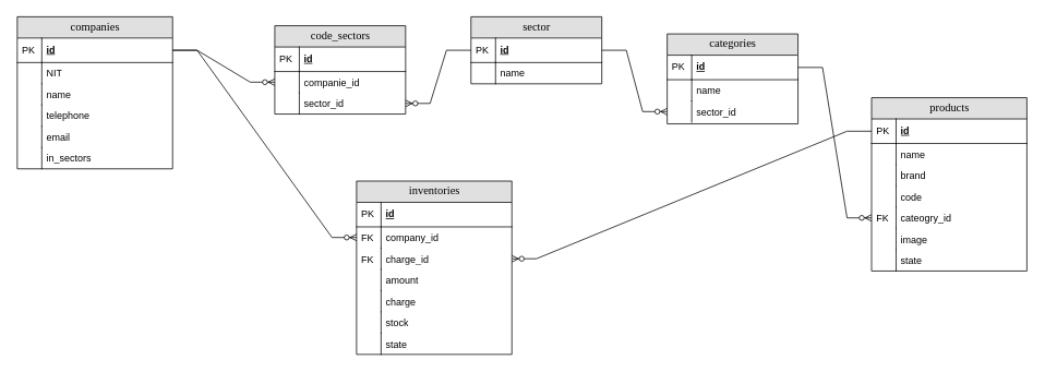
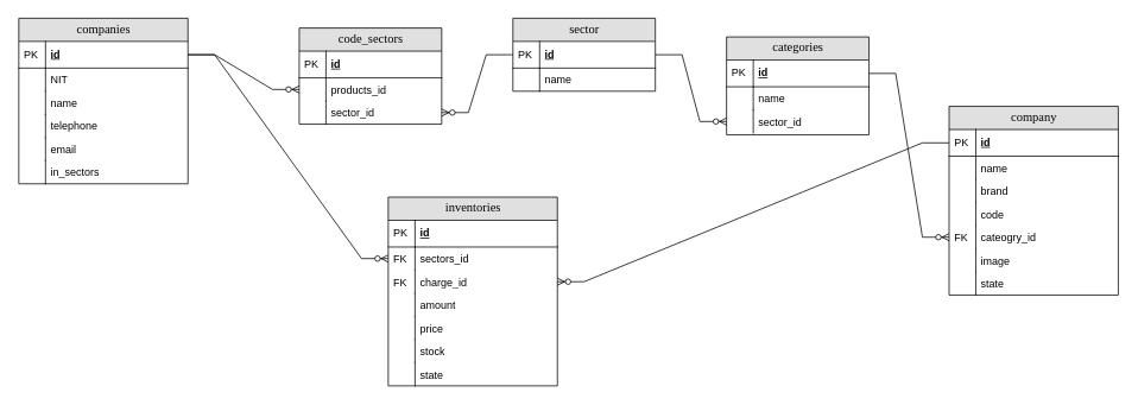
  <mxCell id="0" />
  <mxCell id="1" parent="0" />
  <mxCell id="2" value="companies" style="swimlane;html=1;fontStyle=0;childLayout=stackLayout;horizontal=1;startSize=26;fillColor=#e0e0e0;horizontalStack=0;resizeParent=1;resizeLast=0;collapsible=1;marginBottom=0;swimlaneFillColor=#ffffff;align=center;rounded=0;shadow=0;comic=0;labelBackgroundColor=none;strokeWidth=1;fontFamily=Verdana;fontSize=14" parent="1" vertex="1"><mxGeometry x="20" y="20" width="190" height="186" as="geometry" /></mxCell>
  <mxCell id="3" value="id" style="shape=partialRectangle;top=0;left=0;right=0;bottom=1;html=1;align=left;verticalAlign=middle;fillColor=none;spacingLeft=34;spacingRight=4;whiteSpace=wrap;overflow=hidden;rotatable=0;points=[[0,0.5],[1,0.5]];portConstraint=eastwest;dropTarget=0;fontStyle=5;" parent="2" vertex="1"><mxGeometry y="26" width="190" height="30" as="geometry" /></mxCell>
  <mxCell id="4" value="PK" style="shape=partialRectangle;top=0;left=0;bottom=0;html=1;fillColor=none;align=left;verticalAlign=middle;spacingLeft=4;spacingRight=4;whiteSpace=wrap;overflow=hidden;rotatable=0;points=[];portConstraint=eastwest;part=1;" parent="3" vertex="1" connectable="0"><mxGeometry width="30" height="30" as="geometry" /></mxCell>
  <mxCell id="5" value="NIT" style="shape=partialRectangle;top=0;left=0;right=0;bottom=0;html=1;align=left;verticalAlign=top;fillColor=none;spacingLeft=34;spacingRight=4;whiteSpace=wrap;overflow=hidden;rotatable=0;points=[[0,0.5],[1,0.5]];portConstraint=eastwest;dropTarget=0;" parent="2" vertex="1"><mxGeometry y="56" width="190" height="26" as="geometry" /></mxCell>
  <mxCell id="6" value="" style="shape=partialRectangle;top=0;left=0;bottom=0;html=1;fillColor=none;align=left;verticalAlign=top;spacingLeft=4;spacingRight=4;whiteSpace=wrap;overflow=hidden;rotatable=0;points=[];portConstraint=eastwest;part=1;" parent="5" vertex="1" connectable="0"><mxGeometry width="30" height="26" as="geometry" /></mxCell>
  <mxCell id="7" value="name" style="shape=partialRectangle;top=0;left=0;right=0;bottom=0;html=1;align=left;verticalAlign=top;fillColor=none;spacingLeft=34;spacingRight=4;whiteSpace=wrap;overflow=hidden;rotatable=0;points=[[0,0.5],[1,0.5]];portConstraint=eastwest;dropTarget=0;" parent="2" vertex="1"><mxGeometry y="82" width="190" height="26" as="geometry" /></mxCell>
  <mxCell id="8" value="" style="shape=partialRectangle;top=0;left=0;bottom=0;html=1;fillColor=none;align=left;verticalAlign=top;spacingLeft=4;spacingRight=4;whiteSpace=wrap;overflow=hidden;rotatable=0;points=[];portConstraint=eastwest;part=1;" parent="7" vertex="1" connectable="0"><mxGeometry width="30" height="26" as="geometry" /></mxCell>
  <mxCell id="9" value="telephone" style="shape=partialRectangle;top=0;left=0;right=0;bottom=0;html=1;align=left;verticalAlign=top;fillColor=none;spacingLeft=34;spacingRight=4;whiteSpace=wrap;overflow=hidden;rotatable=0;points=[[0,0.5],[1,0.5]];portConstraint=eastwest;dropTarget=0;" parent="2" vertex="1"><mxGeometry y="108" width="190" height="26" as="geometry" /></mxCell>
  <mxCell id="10" value="" style="shape=partialRectangle;top=0;left=0;bottom=0;html=1;fillColor=none;align=left;verticalAlign=top;spacingLeft=4;spacingRight=4;whiteSpace=wrap;overflow=hidden;rotatable=0;points=[];portConstraint=eastwest;part=1;" parent="9" vertex="1" connectable="0"><mxGeometry width="30" height="26" as="geometry" /></mxCell>
  <mxCell id="11" value="email" style="shape=partialRectangle;top=0;left=0;right=0;bottom=0;html=1;align=left;verticalAlign=top;fillColor=none;spacingLeft=34;spacingRight=4;whiteSpace=wrap;overflow=hidden;rotatable=0;points=[[0,0.5],[1,0.5]];portConstraint=eastwest;dropTarget=0;" parent="2" vertex="1"><mxGeometry y="134" width="190" height="26" as="geometry" /></mxCell>
  <mxCell id="12" value="" style="shape=partialRectangle;top=0;left=0;bottom=0;html=1;fillColor=none;align=left;verticalAlign=top;spacingLeft=4;spacingRight=4;whiteSpace=wrap;overflow=hidden;rotatable=0;points=[];portConstraint=eastwest;part=1;" parent="11" vertex="1" connectable="0"><mxGeometry width="30" height="26" as="geometry" /></mxCell>
  <mxCell id="13" value="in_sectors" style="shape=partialRectangle;top=0;left=0;right=0;bottom=0;html=1;align=left;verticalAlign=top;fillColor=none;spacingLeft=34;spacingRight=4;whiteSpace=wrap;overflow=hidden;rotatable=0;points=[[0,0.5],[1,0.5]];portConstraint=eastwest;dropTarget=0;" parent="2" vertex="1"><mxGeometry y="160" width="190" height="26" as="geometry" /></mxCell>
  <mxCell id="14" value="" style="shape=partialRectangle;top=0;left=0;bottom=0;html=1;fillColor=none;align=left;verticalAlign=top;spacingLeft=4;spacingRight=4;whiteSpace=wrap;overflow=hidden;rotatable=0;points=[];portConstraint=eastwest;part=1;" parent="13" vertex="1" connectable="0"><mxGeometry width="30" height="26" as="geometry" /></mxCell>
- <mxCell id="15" value="products" style="swimlane;html=1;fontStyle=0;childLayout=stackLayout;horizontal=1;startSize=26;fillColor=#e0e0e0;horizontalStack=0;resizeParent=1;resizeLast=0;collapsible=1;marginBottom=0;swimlaneFillColor=#ffffff;align=center;rounded=0;shadow=0;comic=0;labelBackgroundColor=none;strokeWidth=1;fontFamily=Verdana;fontSize=14" parent="1" vertex="1"><mxGeometry x="1065" y="119" width="190" height="212" as="geometry" /></mxCell>
+ <mxCell id="15" value="company" style="swimlane;html=1;fontStyle=0;childLayout=stackLayout;horizontal=1;startSize=26;fillColor=#e0e0e0;horizontalStack=0;resizeParent=1;resizeLast=0;collapsible=1;marginBottom=0;swimlaneFillColor=#ffffff;align=center;rounded=0;shadow=0;comic=0;labelBackgroundColor=none;strokeWidth=1;fontFamily=Verdana;fontSize=14" parent="1" vertex="1"><mxGeometry x="1065" y="119" width="190" height="212" as="geometry" /></mxCell>
  <mxCell id="16" value="id" style="shape=partialRectangle;top=0;left=0;right=0;bottom=1;html=1;align=left;verticalAlign=middle;fillColor=none;spacingLeft=34;spacingRight=4;whiteSpace=wrap;overflow=hidden;rotatable=0;points=[[0,0.5],[1,0.5]];portConstraint=eastwest;dropTarget=0;fontStyle=5;" parent="15" vertex="1"><mxGeometry y="26" width="190" height="30" as="geometry" /></mxCell>
  <mxCell id="17" value="PK" style="shape=partialRectangle;top=0;left=0;bottom=0;html=1;fillColor=none;align=left;verticalAlign=middle;spacingLeft=4;spacingRight=4;whiteSpace=wrap;overflow=hidden;rotatable=0;points=[];portConstraint=eastwest;part=1;" parent="16" vertex="1" connectable="0"><mxGeometry width="30" height="30" as="geometry" /></mxCell>
  <mxCell id="18" value="name" style="shape=partialRectangle;top=0;left=0;right=0;bottom=0;html=1;align=left;verticalAlign=top;fillColor=none;spacingLeft=34;spacingRight=4;whiteSpace=wrap;overflow=hidden;rotatable=0;points=[[0,0.5],[1,0.5]];portConstraint=eastwest;dropTarget=0;" parent="15" vertex="1"><mxGeometry y="56" width="190" height="26" as="geometry" /></mxCell>
  <mxCell id="19" value="" style="shape=partialRectangle;top=0;left=0;bottom=0;html=1;fillColor=none;align=left;verticalAlign=top;spacingLeft=4;spacingRight=4;whiteSpace=wrap;overflow=hidden;rotatable=0;points=[];portConstraint=eastwest;part=1;" parent="18" vertex="1" connectable="0"><mxGeometry width="30" height="26" as="geometry" /></mxCell>
  <mxCell id="20" value="brand" style="shape=partialRectangle;top=0;left=0;right=0;bottom=0;html=1;align=left;verticalAlign=top;fillColor=none;spacingLeft=34;spacingRight=4;whiteSpace=wrap;overflow=hidden;rotatable=0;points=[[0,0.5],[1,0.5]];portConstraint=eastwest;dropTarget=0;" parent="15" vertex="1"><mxGeometry y="82" width="190" height="26" as="geometry" /></mxCell>
  <mxCell id="21" value="" style="shape=partialRectangle;top=0;left=0;bottom=0;html=1;fillColor=none;align=left;verticalAlign=top;spacingLeft=4;spacingRight=4;whiteSpace=wrap;overflow=hidden;rotatable=0;points=[];portConstraint=eastwest;part=1;" parent="20" vertex="1" connectable="0"><mxGeometry width="30" height="26" as="geometry" /></mxCell>
  <mxCell id="22" value="code" style="shape=partialRectangle;top=0;left=0;right=0;bottom=0;html=1;align=left;verticalAlign=top;fillColor=none;spacingLeft=34;spacingRight=4;whiteSpace=wrap;overflow=hidden;rotatable=0;points=[[0,0.5],[1,0.5]];portConstraint=eastwest;dropTarget=0;" parent="15" vertex="1"><mxGeometry y="108" width="190" height="26" as="geometry" /></mxCell>
  <mxCell id="23" value="" style="shape=partialRectangle;top=0;left=0;bottom=0;html=1;fillColor=none;align=left;verticalAlign=top;spacingLeft=4;spacingRight=4;whiteSpace=wrap;overflow=hidden;rotatable=0;points=[];portConstraint=eastwest;part=1;" parent="22" vertex="1" connectable="0"><mxGeometry width="30" height="26" as="geometry" /></mxCell>
  <mxCell id="24" value="cateogry_id" style="shape=partialRectangle;top=0;left=0;right=0;bottom=0;html=1;align=left;verticalAlign=top;fillColor=none;spacingLeft=34;spacingRight=4;whiteSpace=wrap;overflow=hidden;rotatable=0;points=[[0,0.5],[1,0.5]];portConstraint=eastwest;dropTarget=0;" parent="15" vertex="1"><mxGeometry y="134" width="190" height="26" as="geometry" /></mxCell>
  <mxCell id="25" value="FK" style="shape=partialRectangle;top=0;left=0;bottom=0;html=1;fillColor=none;align=left;verticalAlign=top;spacingLeft=4;spacingRight=4;whiteSpace=wrap;overflow=hidden;rotatable=0;points=[];portConstraint=eastwest;part=1;" parent="24" vertex="1" connectable="0"><mxGeometry width="30" height="26" as="geometry" /></mxCell>
  <mxCell id="26" value="image" style="shape=partialRectangle;top=0;left=0;right=0;bottom=0;html=1;align=left;verticalAlign=top;fillColor=none;spacingLeft=34;spacingRight=4;whiteSpace=wrap;overflow=hidden;rotatable=0;points=[[0,0.5],[1,0.5]];portConstraint=eastwest;dropTarget=0;" parent="15" vertex="1"><mxGeometry y="160" width="190" height="26" as="geometry" /></mxCell>
  <mxCell id="27" value="" style="shape=partialRectangle;top=0;left=0;bottom=0;html=1;fillColor=none;align=left;verticalAlign=top;spacingLeft=4;spacingRight=4;whiteSpace=wrap;overflow=hidden;rotatable=0;points=[];portConstraint=eastwest;part=1;" parent="26" vertex="1" connectable="0"><mxGeometry width="30" height="26" as="geometry" /></mxCell>
  <mxCell id="28" value="state" style="shape=partialRectangle;top=0;left=0;right=0;bottom=0;html=1;align=left;verticalAlign=top;fillColor=none;spacingLeft=34;spacingRight=4;whiteSpace=wrap;overflow=hidden;rotatable=0;points=[[0,0.5],[1,0.5]];portConstraint=eastwest;dropTarget=0;" parent="15" vertex="1"><mxGeometry y="186" width="190" height="26" as="geometry" /></mxCell>
  <mxCell id="29" value="" style="shape=partialRectangle;top=0;left=0;bottom=0;html=1;fillColor=none;align=left;verticalAlign=top;spacingLeft=4;spacingRight=4;whiteSpace=wrap;overflow=hidden;rotatable=0;points=[];portConstraint=eastwest;part=1;" parent="28" vertex="1" connectable="0"><mxGeometry width="30" height="26" as="geometry" /></mxCell>
  <mxCell id="30" value="inventories" style="swimlane;html=1;fontStyle=0;childLayout=stackLayout;horizontal=1;startSize=26;fillColor=#e0e0e0;horizontalStack=0;resizeParent=1;resizeLast=0;collapsible=1;marginBottom=0;swimlaneFillColor=#ffffff;align=center;rounded=0;shadow=0;comic=0;labelBackgroundColor=none;strokeWidth=1;fontFamily=Verdana;fontSize=14" parent="1" vertex="1"><mxGeometry x="435" y="221" width="190" height="212" as="geometry" /></mxCell>
  <mxCell id="31" value="id" style="shape=partialRectangle;top=0;left=0;right=0;bottom=1;html=1;align=left;verticalAlign=middle;fillColor=none;spacingLeft=34;spacingRight=4;whiteSpace=wrap;overflow=hidden;rotatable=0;points=[[0,0.5],[1,0.5]];portConstraint=eastwest;dropTarget=0;fontStyle=5;" parent="30" vertex="1"><mxGeometry y="26" width="190" height="30" as="geometry" /></mxCell>
  <mxCell id="32" value="PK" style="shape=partialRectangle;top=0;left=0;bottom=0;html=1;fillColor=none;align=left;verticalAlign=middle;spacingLeft=4;spacingRight=4;whiteSpace=wrap;overflow=hidden;rotatable=0;points=[];portConstraint=eastwest;part=1;" parent="31" vertex="1" connectable="0"><mxGeometry width="30" height="30" as="geometry" /></mxCell>
- <mxCell id="33" value="company_id" style="shape=partialRectangle;top=0;left=0;right=0;bottom=0;html=1;align=left;verticalAlign=top;fillColor=none;spacingLeft=34;spacingRight=4;whiteSpace=wrap;overflow=hidden;rotatable=0;points=[[0,0.5],[1,0.5]];portConstraint=eastwest;dropTarget=0;" parent="30" vertex="1"><mxGeometry y="56" width="190" height="26" as="geometry" /></mxCell>
+ <mxCell id="33" value="sectors_id" style="shape=partialRectangle;top=0;left=0;right=0;bottom=0;html=1;align=left;verticalAlign=top;fillColor=none;spacingLeft=34;spacingRight=4;whiteSpace=wrap;overflow=hidden;rotatable=0;points=[[0,0.5],[1,0.5]];portConstraint=eastwest;dropTarget=0;" parent="30" vertex="1"><mxGeometry y="56" width="190" height="26" as="geometry" /></mxCell>
  <mxCell id="34" value="FK" style="shape=partialRectangle;top=0;left=0;bottom=0;html=1;fillColor=none;align=left;verticalAlign=top;spacingLeft=4;spacingRight=4;whiteSpace=wrap;overflow=hidden;rotatable=0;points=[];portConstraint=eastwest;part=1;" parent="33" vertex="1" connectable="0"><mxGeometry width="30" height="26" as="geometry" /></mxCell>
  <mxCell id="35" value="charge_id" style="shape=partialRectangle;top=0;left=0;right=0;bottom=0;html=1;align=left;verticalAlign=top;fillColor=none;spacingLeft=34;spacingRight=4;whiteSpace=wrap;overflow=hidden;rotatable=0;points=[[0,0.5],[1,0.5]];portConstraint=eastwest;dropTarget=0;" parent="30" vertex="1"><mxGeometry y="82" width="190" height="26" as="geometry" /></mxCell>
  <mxCell id="36" value="FK" style="shape=partialRectangle;top=0;left=0;bottom=0;html=1;fillColor=none;align=left;verticalAlign=top;spacingLeft=4;spacingRight=4;whiteSpace=wrap;overflow=hidden;rotatable=0;points=[];portConstraint=eastwest;part=1;" parent="35" vertex="1" connectable="0"><mxGeometry width="30" height="26" as="geometry" /></mxCell>
  <mxCell id="37" value="amount" style="shape=partialRectangle;top=0;left=0;right=0;bottom=0;html=1;align=left;verticalAlign=top;fillColor=none;spacingLeft=34;spacingRight=4;whiteSpace=wrap;overflow=hidden;rotatable=0;points=[[0,0.5],[1,0.5]];portConstraint=eastwest;dropTarget=0;" parent="30" vertex="1"><mxGeometry y="108" width="190" height="26" as="geometry" /></mxCell>
  <mxCell id="38" value="" style="shape=partialRectangle;top=0;left=0;bottom=0;html=1;fillColor=none;align=left;verticalAlign=top;spacingLeft=4;spacingRight=4;whiteSpace=wrap;overflow=hidden;rotatable=0;points=[];portConstraint=eastwest;part=1;" parent="37" vertex="1" connectable="0"><mxGeometry width="30" height="26" as="geometry" /></mxCell>
- <mxCell id="39" value="charge" style="shape=partialRectangle;top=0;left=0;right=0;bottom=0;html=1;align=left;verticalAlign=top;fillColor=none;spacingLeft=34;spacingRight=4;whiteSpace=wrap;overflow=hidden;rotatable=0;points=[[0,0.5],[1,0.5]];portConstraint=eastwest;dropTarget=0;" parent="30" vertex="1"><mxGeometry y="134" width="190" height="26" as="geometry" /></mxCell>
+ <mxCell id="39" value="price" style="shape=partialRectangle;top=0;left=0;right=0;bottom=0;html=1;align=left;verticalAlign=top;fillColor=none;spacingLeft=34;spacingRight=4;whiteSpace=wrap;overflow=hidden;rotatable=0;points=[[0,0.5],[1,0.5]];portConstraint=eastwest;dropTarget=0;" parent="30" vertex="1"><mxGeometry y="134" width="190" height="26" as="geometry" /></mxCell>
  <mxCell id="40" value="" style="shape=partialRectangle;top=0;left=0;bottom=0;html=1;fillColor=none;align=left;verticalAlign=top;spacingLeft=4;spacingRight=4;whiteSpace=wrap;overflow=hidden;rotatable=0;points=[];portConstraint=eastwest;part=1;" parent="39" vertex="1" connectable="0"><mxGeometry width="30" height="26" as="geometry" /></mxCell>
  <mxCell id="41" value="stock" style="shape=partialRectangle;top=0;left=0;right=0;bottom=0;html=1;align=left;verticalAlign=top;fillColor=none;spacingLeft=34;spacingRight=4;whiteSpace=wrap;overflow=hidden;rotatable=0;points=[[0,0.5],[1,0.5]];portConstraint=eastwest;dropTarget=0;" parent="30" vertex="1"><mxGeometry y="160" width="190" height="26" as="geometry" /></mxCell>
  <mxCell id="42" value="" style="shape=partialRectangle;top=0;left=0;bottom=0;html=1;fillColor=none;align=left;verticalAlign=top;spacingLeft=4;spacingRight=4;whiteSpace=wrap;overflow=hidden;rotatable=0;points=[];portConstraint=eastwest;part=1;" parent="41" vertex="1" connectable="0"><mxGeometry width="30" height="26" as="geometry" /></mxCell>
  <mxCell id="43" value="state" style="shape=partialRectangle;top=0;left=0;right=0;bottom=0;html=1;align=left;verticalAlign=top;fillColor=none;spacingLeft=34;spacingRight=4;whiteSpace=wrap;overflow=hidden;rotatable=0;points=[[0,0.5],[1,0.5]];portConstraint=eastwest;dropTarget=0;" parent="30" vertex="1"><mxGeometry y="186" width="190" height="26" as="geometry" /></mxCell>
  <mxCell id="44" value="" style="shape=partialRectangle;top=0;left=0;bottom=0;html=1;fillColor=none;align=left;verticalAlign=top;spacingLeft=4;spacingRight=4;whiteSpace=wrap;overflow=hidden;rotatable=0;points=[];portConstraint=eastwest;part=1;" parent="43" vertex="1" connectable="0"><mxGeometry width="30" height="26" as="geometry" /></mxCell>
  <mxCell id="45" value="sector" style="swimlane;html=1;fontStyle=0;childLayout=stackLayout;horizontal=1;startSize=26;fillColor=#e0e0e0;horizontalStack=0;resizeParent=1;resizeLast=0;collapsible=1;marginBottom=0;swimlaneFillColor=#ffffff;align=center;rounded=0;shadow=0;comic=0;labelBackgroundColor=none;strokeWidth=1;fontFamily=Verdana;fontSize=14" parent="1" vertex="1"><mxGeometry x="575" y="20" width="160" height="82" as="geometry" /></mxCell>
  <mxCell id="46" value="id" style="shape=partialRectangle;top=0;left=0;right=0;bottom=1;html=1;align=left;verticalAlign=middle;fillColor=none;spacingLeft=34;spacingRight=4;whiteSpace=wrap;overflow=hidden;rotatable=0;points=[[0,0.5],[1,0.5]];portConstraint=eastwest;dropTarget=0;fontStyle=5;" parent="45" vertex="1"><mxGeometry y="26" width="160" height="30" as="geometry" /></mxCell>
  <mxCell id="47" value="PK" style="shape=partialRectangle;top=0;left=0;bottom=0;html=1;fillColor=none;align=left;verticalAlign=middle;spacingLeft=4;spacingRight=4;whiteSpace=wrap;overflow=hidden;rotatable=0;points=[];portConstraint=eastwest;part=1;" parent="46" vertex="1" connectable="0"><mxGeometry width="30" height="30" as="geometry" /></mxCell>
  <mxCell id="48" value="name" style="shape=partialRectangle;top=0;left=0;right=0;bottom=0;html=1;align=left;verticalAlign=top;fillColor=none;spacingLeft=34;spacingRight=4;whiteSpace=wrap;overflow=hidden;rotatable=0;points=[[0,0.5],[1,0.5]];portConstraint=eastwest;dropTarget=0;" parent="45" vertex="1"><mxGeometry y="56" width="160" height="26" as="geometry" /></mxCell>
  <mxCell id="49" value="" style="shape=partialRectangle;top=0;left=0;bottom=0;html=1;fillColor=none;align=left;verticalAlign=top;spacingLeft=4;spacingRight=4;whiteSpace=wrap;overflow=hidden;rotatable=0;points=[];portConstraint=eastwest;part=1;" parent="48" vertex="1" connectable="0"><mxGeometry width="30" height="26" as="geometry" /></mxCell>
  <mxCell id="50" value="code_sectors" style="swimlane;html=1;fontStyle=0;childLayout=stackLayout;horizontal=1;startSize=26;fillColor=#e0e0e0;horizontalStack=0;resizeParent=1;resizeLast=0;collapsible=1;marginBottom=0;swimlaneFillColor=#ffffff;align=center;rounded=0;shadow=0;comic=0;labelBackgroundColor=none;strokeWidth=1;fontFamily=Verdana;fontSize=14" parent="1" vertex="1"><mxGeometry x="335" y="31" width="160" height="108" as="geometry" /></mxCell>
  <mxCell id="51" value="id" style="shape=partialRectangle;top=0;left=0;right=0;bottom=1;html=1;align=left;verticalAlign=middle;fillColor=none;spacingLeft=34;spacingRight=4;whiteSpace=wrap;overflow=hidden;rotatable=0;points=[[0,0.5],[1,0.5]];portConstraint=eastwest;dropTarget=0;fontStyle=5;" parent="50" vertex="1"><mxGeometry y="26" width="160" height="30" as="geometry" /></mxCell>
  <mxCell id="52" value="PK" style="shape=partialRectangle;top=0;left=0;bottom=0;html=1;fillColor=none;align=left;verticalAlign=middle;spacingLeft=4;spacingRight=4;whiteSpace=wrap;overflow=hidden;rotatable=0;points=[];portConstraint=eastwest;part=1;" parent="51" vertex="1" connectable="0"><mxGeometry width="30" height="30" as="geometry" /></mxCell>
- <mxCell id="53" value="companie_id" style="shape=partialRectangle;top=0;left=0;right=0;bottom=0;html=1;align=left;verticalAlign=top;fillColor=none;spacingLeft=34;spacingRight=4;whiteSpace=wrap;overflow=hidden;rotatable=0;points=[[0,0.5],[1,0.5]];portConstraint=eastwest;dropTarget=0;" parent="50" vertex="1"><mxGeometry y="56" width="160" height="26" as="geometry" /></mxCell>
+ <mxCell id="53" value="products_id" style="shape=partialRectangle;top=0;left=0;right=0;bottom=0;html=1;align=left;verticalAlign=top;fillColor=none;spacingLeft=34;spacingRight=4;whiteSpace=wrap;overflow=hidden;rotatable=0;points=[[0,0.5],[1,0.5]];portConstraint=eastwest;dropTarget=0;" parent="50" vertex="1"><mxGeometry y="56" width="160" height="26" as="geometry" /></mxCell>
  <mxCell id="54" value="" style="shape=partialRectangle;top=0;left=0;bottom=0;html=1;fillColor=none;align=left;verticalAlign=top;spacingLeft=4;spacingRight=4;whiteSpace=wrap;overflow=hidden;rotatable=0;points=[];portConstraint=eastwest;part=1;" parent="53" vertex="1" connectable="0"><mxGeometry width="30" height="26" as="geometry" /></mxCell>
  <mxCell id="55" value="sector_id" style="shape=partialRectangle;top=0;left=0;right=0;bottom=0;html=1;align=left;verticalAlign=top;fillColor=none;spacingLeft=34;spacingRight=4;whiteSpace=wrap;overflow=hidden;rotatable=0;points=[[0,0.5],[1,0.5]];portConstraint=eastwest;dropTarget=0;" parent="50" vertex="1"><mxGeometry y="82" width="160" height="26" as="geometry" /></mxCell>
  <mxCell id="56" value="" style="shape=partialRectangle;top=0;left=0;bottom=0;html=1;fillColor=none;align=left;verticalAlign=top;spacingLeft=4;spacingRight=4;whiteSpace=wrap;overflow=hidden;rotatable=0;points=[];portConstraint=eastwest;part=1;" parent="55" vertex="1" connectable="0"><mxGeometry width="30" height="26" as="geometry" /></mxCell>
  <mxCell id="57" value="" style="edgeStyle=entityRelationEdgeStyle;fontSize=12;html=1;endArrow=ERzeroToMany;endFill=1;rounded=0;entryX=0;entryY=0.5;entryDx=0;entryDy=0;exitX=1;exitY=0.5;exitDx=0;exitDy=0;" parent="1" source="3" target="53" edge="1"><mxGeometry width="100" height="100" relative="1" as="geometry"><mxPoint x="275" y="271" as="sourcePoint" /><mxPoint x="335" y="181" as="targetPoint" /></mxGeometry></mxCell>
  <mxCell id="58" value="" style="edgeStyle=entityRelationEdgeStyle;fontSize=12;html=1;endArrow=ERzeroToMany;endFill=1;rounded=0;entryX=1;entryY=0.5;entryDx=0;entryDy=0;exitX=0;exitY=0.5;exitDx=0;exitDy=0;" parent="1" source="46" target="55" edge="1"><mxGeometry width="100" height="100" relative="1" as="geometry"><mxPoint x="220" y="71" as="sourcePoint" /><mxPoint x="345" y="110" as="targetPoint" /></mxGeometry></mxCell>
  <mxCell id="59" value="categories" style="swimlane;html=1;fontStyle=0;childLayout=stackLayout;horizontal=1;startSize=26;fillColor=#e0e0e0;horizontalStack=0;resizeParent=1;resizeLast=0;collapsible=1;marginBottom=0;swimlaneFillColor=#ffffff;align=center;rounded=0;shadow=0;comic=0;labelBackgroundColor=none;strokeWidth=1;fontFamily=Verdana;fontSize=14" parent="1" vertex="1"><mxGeometry x="815" y="41" width="160" height="110" as="geometry" /></mxCell>
  <mxCell id="60" value="id" style="shape=partialRectangle;top=0;left=0;right=0;bottom=1;html=1;align=left;verticalAlign=middle;fillColor=none;spacingLeft=34;spacingRight=4;whiteSpace=wrap;overflow=hidden;rotatable=0;points=[[0,0.5],[1,0.5]];portConstraint=eastwest;dropTarget=0;fontStyle=5;" parent="59" vertex="1"><mxGeometry y="26" width="160" height="30" as="geometry" /></mxCell>
  <mxCell id="61" value="PK" style="shape=partialRectangle;top=0;left=0;bottom=0;html=1;fillColor=none;align=left;verticalAlign=middle;spacingLeft=4;spacingRight=4;whiteSpace=wrap;overflow=hidden;rotatable=0;points=[];portConstraint=eastwest;part=1;" parent="60" vertex="1" connectable="0"><mxGeometry width="30" height="30" as="geometry" /></mxCell>
  <mxCell id="62" value="name" style="shape=partialRectangle;top=0;left=0;right=0;bottom=0;html=1;align=left;verticalAlign=top;fillColor=none;spacingLeft=34;spacingRight=4;whiteSpace=wrap;overflow=hidden;rotatable=0;points=[[0,0.5],[1,0.5]];portConstraint=eastwest;dropTarget=0;" parent="59" vertex="1"><mxGeometry y="56" width="160" height="26" as="geometry" /></mxCell>
  <mxCell id="63" value="" style="shape=partialRectangle;top=0;left=0;bottom=0;html=1;fillColor=none;align=left;verticalAlign=top;spacingLeft=4;spacingRight=4;whiteSpace=wrap;overflow=hidden;rotatable=0;points=[];portConstraint=eastwest;part=1;" parent="62" vertex="1" connectable="0"><mxGeometry width="30" height="26" as="geometry" /></mxCell>
  <mxCell id="64" value="sector_id" style="shape=partialRectangle;top=0;left=0;right=0;bottom=0;html=1;align=left;verticalAlign=top;fillColor=none;spacingLeft=34;spacingRight=4;whiteSpace=wrap;overflow=hidden;rotatable=0;points=[[0,0.5],[1,0.5]];portConstraint=eastwest;dropTarget=0;" parent="59" vertex="1"><mxGeometry y="82" width="160" height="26" as="geometry" /></mxCell>
  <mxCell id="65" value="" style="shape=partialRectangle;top=0;left=0;bottom=0;html=1;fillColor=none;align=left;verticalAlign=top;spacingLeft=4;spacingRight=4;whiteSpace=wrap;overflow=hidden;rotatable=0;points=[];portConstraint=eastwest;part=1;" parent="64" vertex="1" connectable="0"><mxGeometry width="30" height="26" as="geometry" /></mxCell>
  <mxCell id="66" value="" style="edgeStyle=entityRelationEdgeStyle;fontSize=12;html=1;endArrow=ERzeroToMany;endFill=1;rounded=0;entryX=0;entryY=0.5;entryDx=0;entryDy=0;exitX=1;exitY=0.5;exitDx=0;exitDy=0;" parent="1" source="46" target="64" edge="1"><mxGeometry width="100" height="100" relative="1" as="geometry"><mxPoint x="585" y="71" as="sourcePoint" /><mxPoint x="505" y="136" as="targetPoint" /></mxGeometry></mxCell>
  <mxCell id="67" value="" style="edgeStyle=entityRelationEdgeStyle;fontSize=12;html=1;endArrow=ERzeroToMany;endFill=1;rounded=0;entryX=0;entryY=0.5;entryDx=0;entryDy=0;exitX=1;exitY=0.5;exitDx=0;exitDy=0;" parent="1" source="60" target="24" edge="1"><mxGeometry width="100" height="100" relative="1" as="geometry"><mxPoint x="745" y="71" as="sourcePoint" /><mxPoint x="825" y="146" as="targetPoint" /></mxGeometry></mxCell>
  <mxCell id="68" value="" style="edgeStyle=entityRelationEdgeStyle;fontSize=12;html=1;endArrow=ERzeroToMany;endFill=1;rounded=0;entryX=0;entryY=0.5;entryDx=0;entryDy=0;exitX=1;exitY=0.5;exitDx=0;exitDy=0;" parent="1" source="3" target="33" edge="1"><mxGeometry width="100" height="100" relative="1" as="geometry"><mxPoint x="220" y="71" as="sourcePoint" /><mxPoint x="345" y="110" as="targetPoint" /></mxGeometry></mxCell>
  <mxCell id="69" value="" style="edgeStyle=entityRelationEdgeStyle;fontSize=12;html=1;endArrow=ERzeroToMany;endFill=1;rounded=0;entryX=1;entryY=0.5;entryDx=0;entryDy=0;exitX=0;exitY=0.5;exitDx=0;exitDy=0;" parent="1" source="16" target="35" edge="1"><mxGeometry width="100" height="100" relative="1" as="geometry"><mxPoint x="985" y="92" as="sourcePoint" /><mxPoint x="1075" y="276" as="targetPoint" /></mxGeometry></mxCell>
